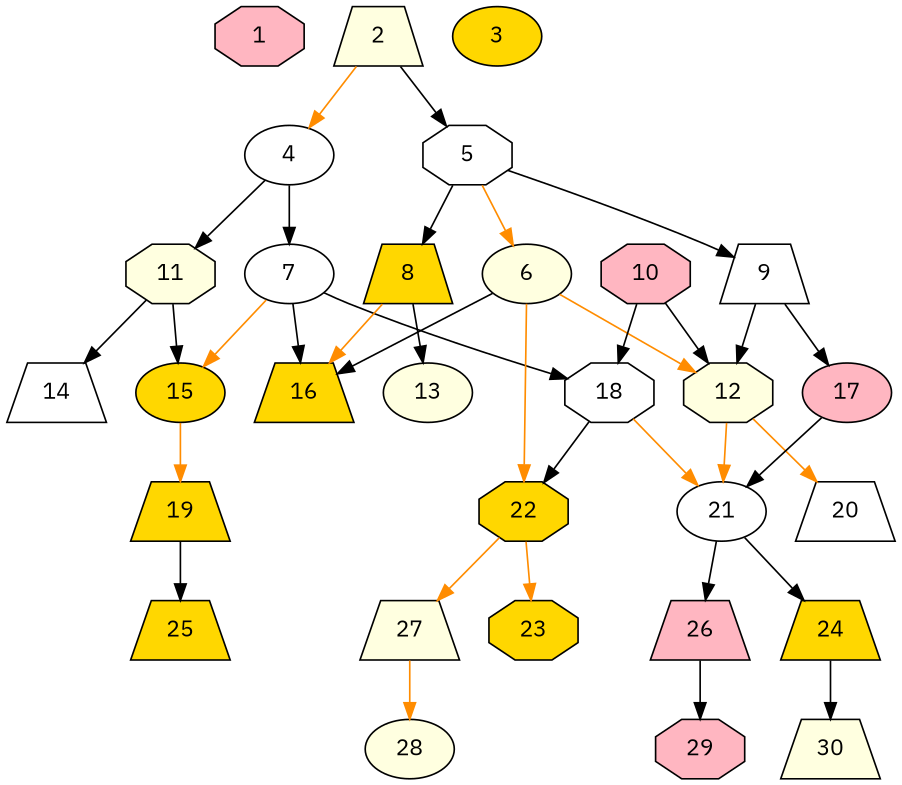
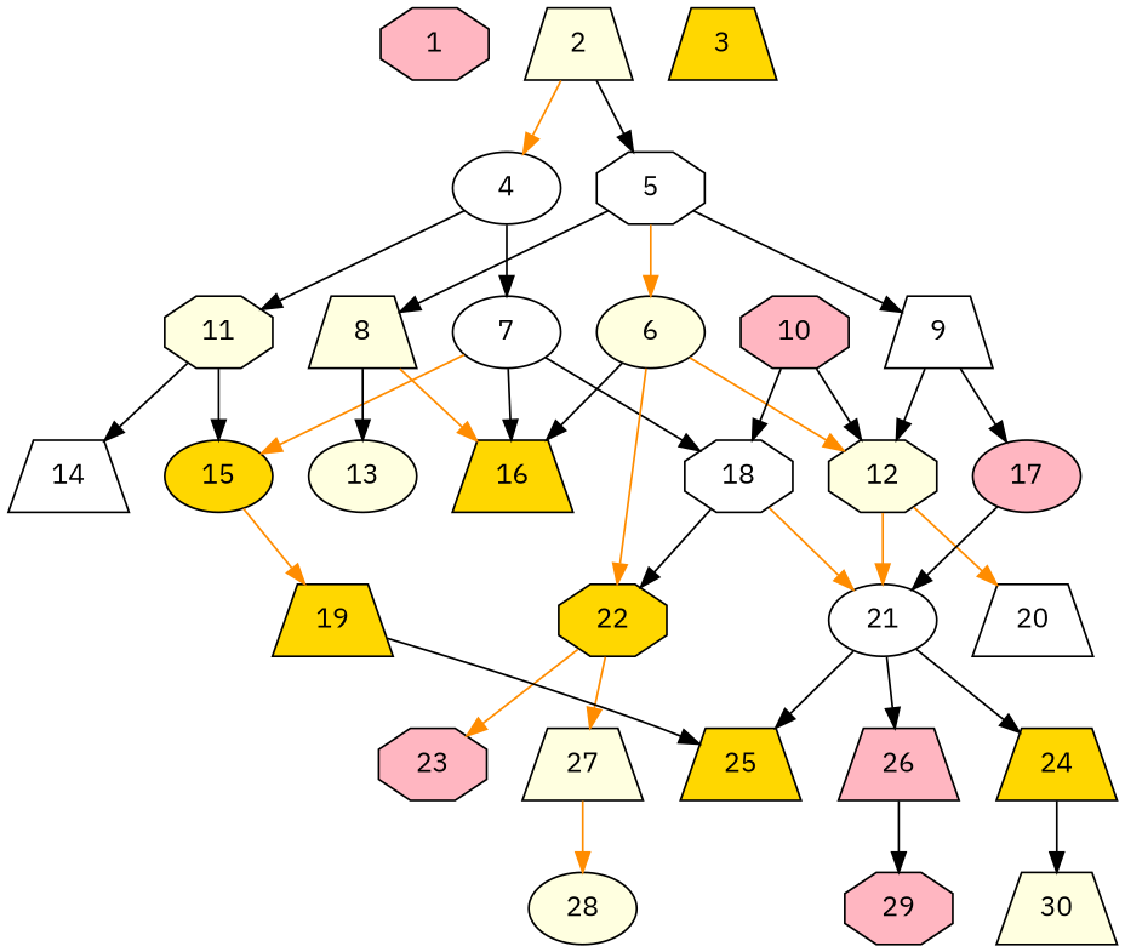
  digraph {
    fontname="IBM Plex Sans"
    node [alpha=0.05 compute_size=549755813888 fillcolor=lightyellow fontname="IBM Plex Sans" result_size=0 shape=trapezium style=filled]
    edge [color=black fontname="IBM Plex Sans"]
    1 [alpha=0.11 compute_size=5529927680 fillcolor=lightpink ram=1710704 shape=octagon trans_size=1005962]
    2 [compute_size=4486737920 ram=34724432 result_size=9216 trans_size=73401]
    4 [alpha=0.20 compute_size=368293445632 fillcolor=white ram=25554656 result_size=9216 shape=ellipse trans_size=121898]
    5 [alpha=0.08 compute_size=16171941888 fillcolor=white ram=1230752 result_size=13312 shape=octagon trans_size=542287]
    7 [alpha=0.10 compute_size=782757789696 fillcolor=white ram=42837680 result_size=54272 shape=ellipse trans_size=752609]
    11 [alpha=0.10 compute_size=68719476736 ram=32747600 result_size=74752 shape=octagon trans_size=964466]
    6 [alpha=0.01 ram=33143600 result_size=91136 shape=ellipse trans_size=216685]
-   8 [compute_size=37053030400 fillcolor=gold ram=42831344 result_size=1024 trans_size=652995]
+   8 [compute_size=37053030400 ram=42831344 result_size=1024 trans_size=652995]
    9 [alpha=0.07 compute_size=93226435655 fillcolor=white ram=34607216 result_size=9216 trans_size=155913]
    16 [alpha=0.14 fillcolor=gold ram=46086464 trans_size=1043589]
    15 [compute_size=68719476736 fillcolor=gold ram=17544368 result_size=74752 shape=ellipse trans_size=432091]
    18 [alpha=0.09 compute_size=1013104640 fillcolor=white ram=40765808 result_size=70656 shape=octagon trans_size=980035]
    14 [alpha=0.10 compute_size=37865881600 fillcolor=white ram=24059360 trans_size=913764]
    12 [alpha=0.17 ram=35342192 result_size=91136 shape=octagon trans_size=528796]
    22 [alpha=0.01 compute_size=28991029248 fillcolor=gold ram=5944736 result_size=29696 shape=octagon trans_size=749029]
    13 [alpha=0.07 compute_size=17932345344 ram=1066016 shape=ellipse trans_size=940809]
    17 [alpha=0.06 fillcolor=lightpink ram=9027200 result_size=91136 shape=ellipse trans_size=706734]
    10 [alpha=0.08 compute_size=2523904000 fillcolor=lightpink ram=30083312 result_size=1024 shape=octagon trans_size=409393]
-   3 [alpha=0.15 compute_size=26855473152 fillcolor=gold ram=8843456 shape=ellipse trans_size=930292]
+   3 [alpha=0.15 compute_size=26855473152 fillcolor=gold ram=8843456 trans_size=930292]
    19 [alpha=0.15 compute_size=705077091063 fillcolor=gold ram=34236560 result_size=1024 trans_size=697463]
    21 [alpha=0.07 compute_size=795675213823 fillcolor=white ram=33256064 result_size=54272 shape=ellipse trans_size=825178]
    20 [alpha=0.12 compute_size=31162368000 fillcolor=white ram=9497648 trans_size=599287]
    25 [alpha=0.18 compute_size=1073741824000 fillcolor=gold ram=45630272 trans_size=111732]
    24 [alpha=0.12 compute_size=13109964800 fillcolor=gold ram=42796496 result_size=1024 trans_size=78229]
    26 [compute_size=134217728000 fillcolor=lightpink ram=39989648 result_size=1024 trans_size=667029]
-   23 [alpha=0.09 compute_size=624911712256 fillcolor=gold ram=11816624 shape=octagon trans_size=57193]
+   23 [alpha=0.09 compute_size=624911712256 fillcolor=lightpink ram=11816624 shape=octagon trans_size=57193]
    27 [alpha=0.09 compute_size=68719476736 ram=35050736 result_size=74752 trans_size=866834]
    30 [alpha=0.17 compute_size=24707358720 ram=32362688 trans_size=507889]
    29 [alpha=0.18 compute_size=134217728000 fillcolor=lightpink ram=48603440 shape=octagon trans_size=886431]
    28 [alpha=0.00 compute_size=28265676800 ram=17167376 shape=ellipse trans_size=490210]
    2 -> 4 [color=darkorange]
    2 -> 5
    4 -> 7
    4 -> 11
    5 -> 6 [color=darkorange]
    5 -> 8
    5 -> 9
    7 -> 16
    7 -> 15 [color=darkorange]
    7 -> 18
    11 -> 15
    11 -> 14
    6 -> 16
    6 -> 12 [color=darkorange]
    6 -> 22 [color=darkorange]
    8 -> 16 [color=darkorange]
    8 -> 13
    9 -> 12
    9 -> 17
    15 -> 19 [color=darkorange]
    18 -> 22
    18 -> 21 [color=darkorange]
    12 -> 21 [color=darkorange]
    12 -> 20 [color=darkorange]
    22 -> 23 [color=darkorange]
    22 -> 27 [color=darkorange]
    17 -> 21
    10 -> 18
    10 -> 12
    19 -> 25
+   21 -> 25
    21 -> 24
    21 -> 26
    24 -> 30
    26 -> 29
    27 -> 28 [color=darkorange]
  }
